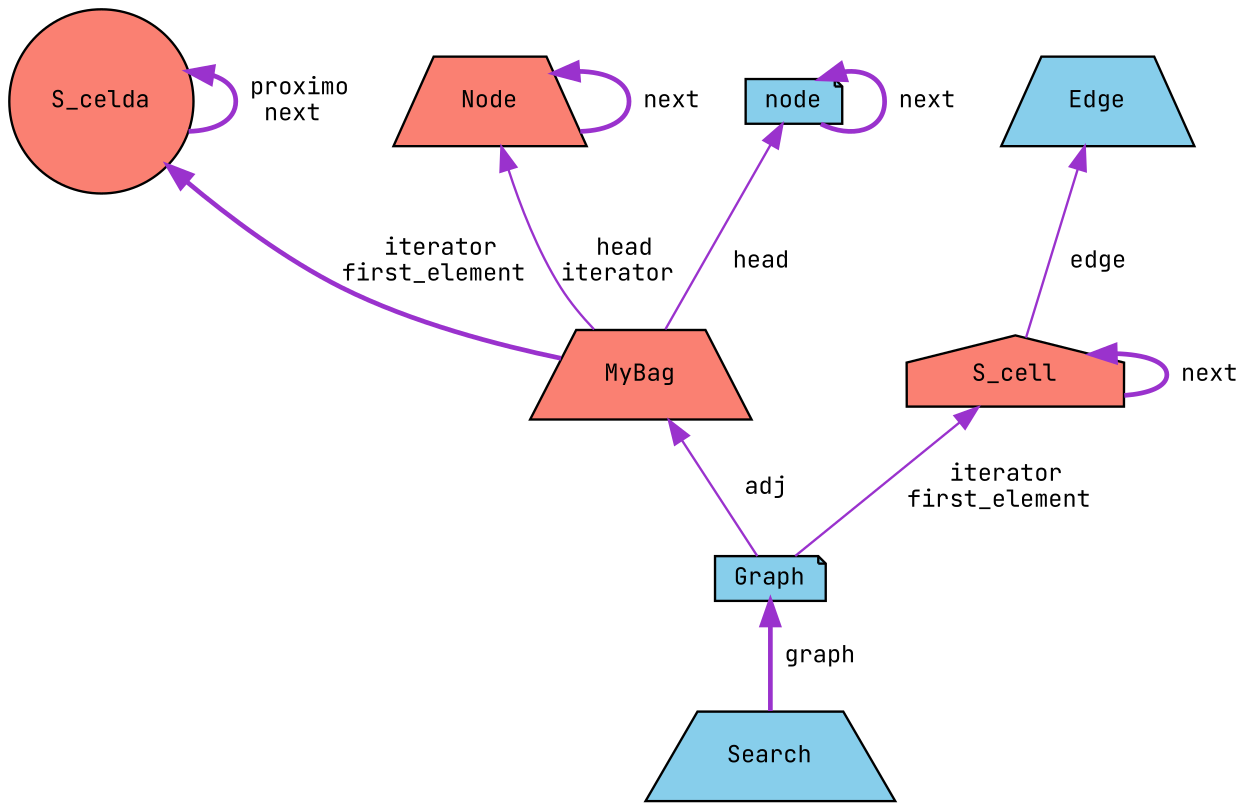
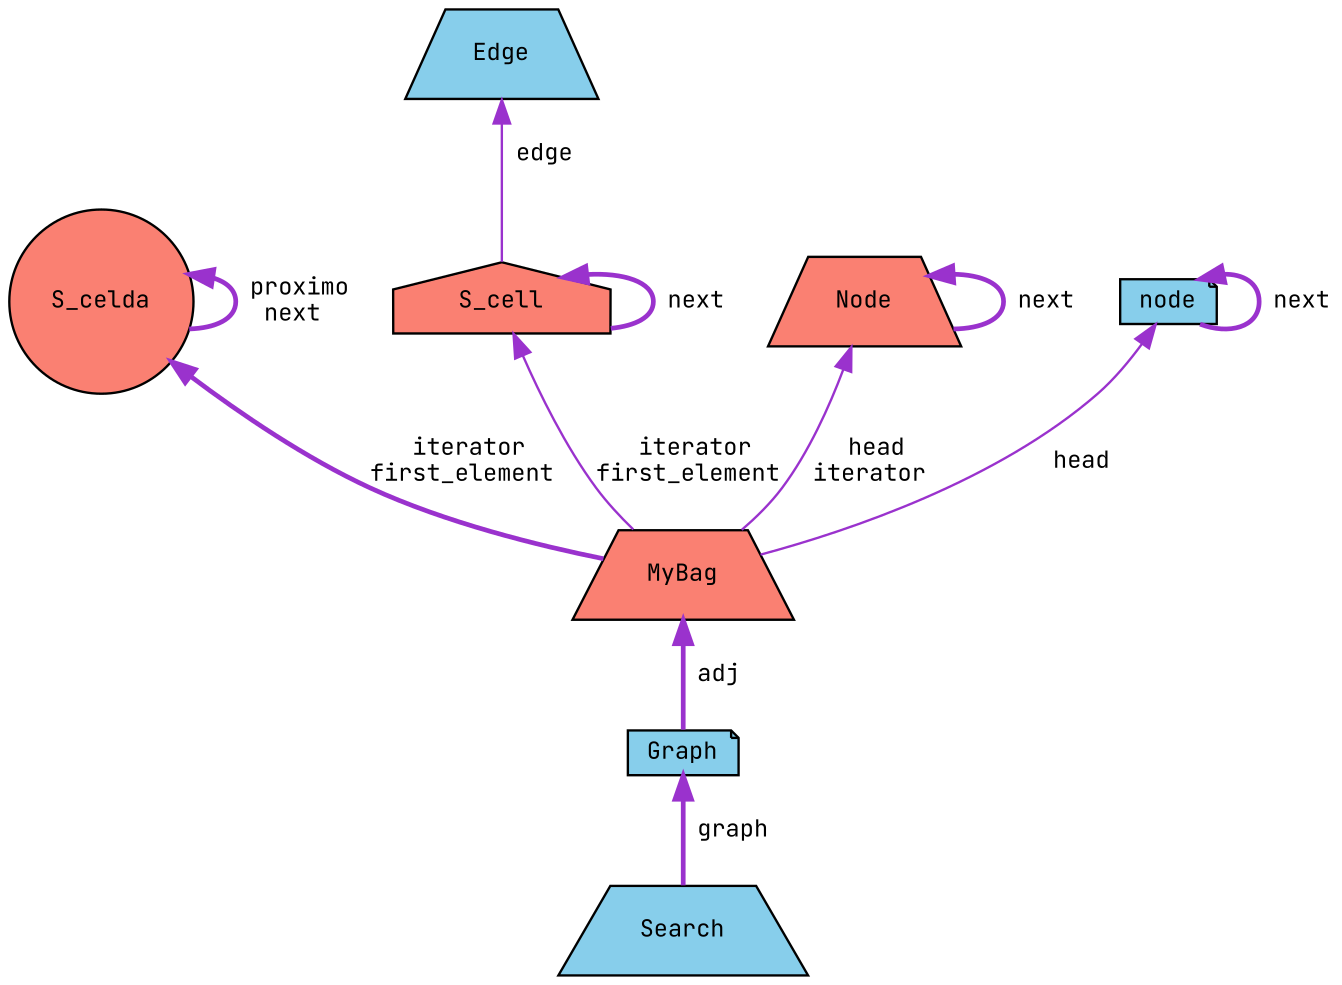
  digraph {
    fontname="JetBrains Mono"
    node [color=black fillcolor=skyblue fontname="JetBrains Mono" fontsize=10 shape=trapezium style=filled]
    edge [color=darkorchid3 dir=back fontname="JetBrains Mono" fontsize=10 labelfontname=Helvetica labelfontsize=10 style=bold]
    n1 [fontcolor=black height=0.2 label=Search width=0.4]
    n2 [height=0.2 label="Graph" shape=note width=0.4]
    n3 [fillcolor=salmon height=0.2 label=S_celda shape=circle width=0.4]
    n4 [fillcolor=salmon height=0.2 label=MyBag width=0.4]
    n5 [height=0.2 label="Edge" width=0.4]
    n6 [fillcolor=salmon height=0.2 label=S_cell shape=house width=0.4]
    n7 [fillcolor=salmon height=0.2 label="Node" width=0.4]
    n8 [height=0.2 label="node" shape=note width=0.4]
    n2 -> n1 [label=" graph"]
    n3 -> n3 [label=" proximo\nnext"]
    n3 -> n4 [label=" iterator\nfirst_element"]
-   n4 -> n2 [label=" adj" style=solid]
+   n4 -> n2 [label=" adj"]
    n5 -> n6 [label=" edge" style=solid]
-   n6 -> n2 [label=" iterator\nfirst_element" style=solid]
+   n6 -> n4 [label=" iterator\nfirst_element" style=solid]
    n6 -> n6 [label=" next"]
    n7 -> n4 [label=" head\niterator" style=solid]
    n7 -> n7 [label=" next"]
    n8 -> n4 [label=" head" style=solid]
    n8 -> n8 [label=" next"]
  }
